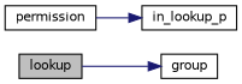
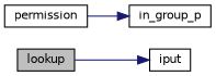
  digraph {
    rankdir=LR
    node [color=black fillcolor=white fontname=Helvetica fontsize=10 shape=record style=filled]
    edge [color=midnightblue fontname=Helvetica fontsize=10 labelfontname=Helvetica labelfontsize=10 style=solid]
    n1 [fillcolor=grey75 fontcolor=black height=0.2 label=lookup width=0.4]
-   n2 [height=0.2 label=group width=0.4]
+   n2 [height=0.2 label=iput width=0.4]
    n3 [height=0.2 label=permission width=0.4]
-   n4 [height=0.2 label=in_lookup_p width=0.4]
+   n4 [height=0.2 label=in_group_p width=0.4]
    n1 -> n2
    n3 -> n4
  }
